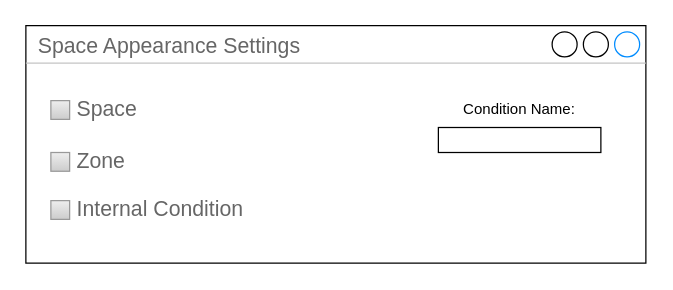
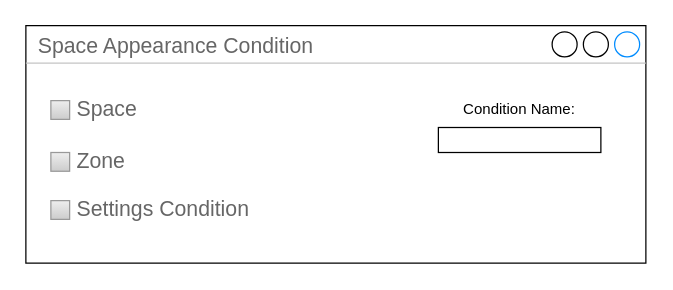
  <mxCell id="0" />
  <mxCell id="1" parent="0" />
- <mxCell id="2" value="Space Appearance Settings" style="strokeWidth=1;shadow=0;dashed=0;align=center;html=1;shape=mxgraph.mockup.containers.window;align=left;verticalAlign=top;spacingLeft=8;strokeColor2=#008cff;strokeColor3=#c4c4c4;fontColor=#666666;mainText=;fontSize=17;labelBackgroundColor=none;" vertex="1" parent="1"><mxGeometry x="20" y="20" width="496" height="190" as="geometry" /></mxCell>
+ <mxCell id="2" value="Space Appearance Condition" style="strokeWidth=1;shadow=0;dashed=0;align=center;html=1;shape=mxgraph.mockup.containers.window;align=left;verticalAlign=top;spacingLeft=8;strokeColor2=#008cff;strokeColor3=#c4c4c4;fontColor=#666666;mainText=;fontSize=17;labelBackgroundColor=none;" vertex="1" parent="1"><mxGeometry x="20" y="20" width="496" height="190" as="geometry" /></mxCell>
  <mxCell id="3" value="Space" style="strokeWidth=1;shadow=0;dashed=0;align=center;html=1;shape=mxgraph.mockup.forms.rrect;rSize=0;fillColor=#eeeeee;strokeColor=#999999;gradientColor=#cccccc;align=left;spacingLeft=4;fontSize=17;fontColor=#666666;labelPosition=right;" vertex="1" parent="1"><mxGeometry x="40" y="80" width="15" height="15" as="geometry" /></mxCell>
  <mxCell id="4" value="Zone" style="strokeWidth=1;shadow=0;dashed=0;align=center;html=1;shape=mxgraph.mockup.forms.rrect;rSize=0;fillColor=#eeeeee;strokeColor=#999999;gradientColor=#cccccc;align=left;spacingLeft=4;fontSize=17;fontColor=#666666;labelPosition=right;" vertex="1" parent="1"><mxGeometry x="40" y="121.5" width="15" height="15" as="geometry" /></mxCell>
- <mxCell id="5" value="Internal Condition" style="strokeWidth=1;shadow=0;dashed=0;align=center;html=1;shape=mxgraph.mockup.forms.rrect;rSize=0;fillColor=#eeeeee;strokeColor=#999999;gradientColor=#cccccc;align=left;spacingLeft=4;fontSize=17;fontColor=#666666;labelPosition=right;" vertex="1" parent="1"><mxGeometry x="40" y="160" width="15" height="15" as="geometry" /></mxCell>
+ <mxCell id="5" value="Settings Condition" style="strokeWidth=1;shadow=0;dashed=0;align=center;html=1;shape=mxgraph.mockup.forms.rrect;rSize=0;fillColor=#eeeeee;strokeColor=#999999;gradientColor=#cccccc;align=left;spacingLeft=4;fontSize=17;fontColor=#666666;labelPosition=right;" vertex="1" parent="1"><mxGeometry x="40" y="160" width="15" height="15" as="geometry" /></mxCell>
  <mxCell id="6" value="Condition Name:" style="text;html=1;strokeColor=none;fillColor=none;align=center;verticalAlign=middle;whiteSpace=wrap;rounded=0;" vertex="1" parent="1"><mxGeometry x="360" y="71.5" width="110" height="30" as="geometry" /></mxCell>
  <mxCell id="7" value="" style="rounded=0;whiteSpace=wrap;html=1;" vertex="1" parent="1"><mxGeometry x="350" y="101.5" width="130" height="20" as="geometry" /></mxCell>
